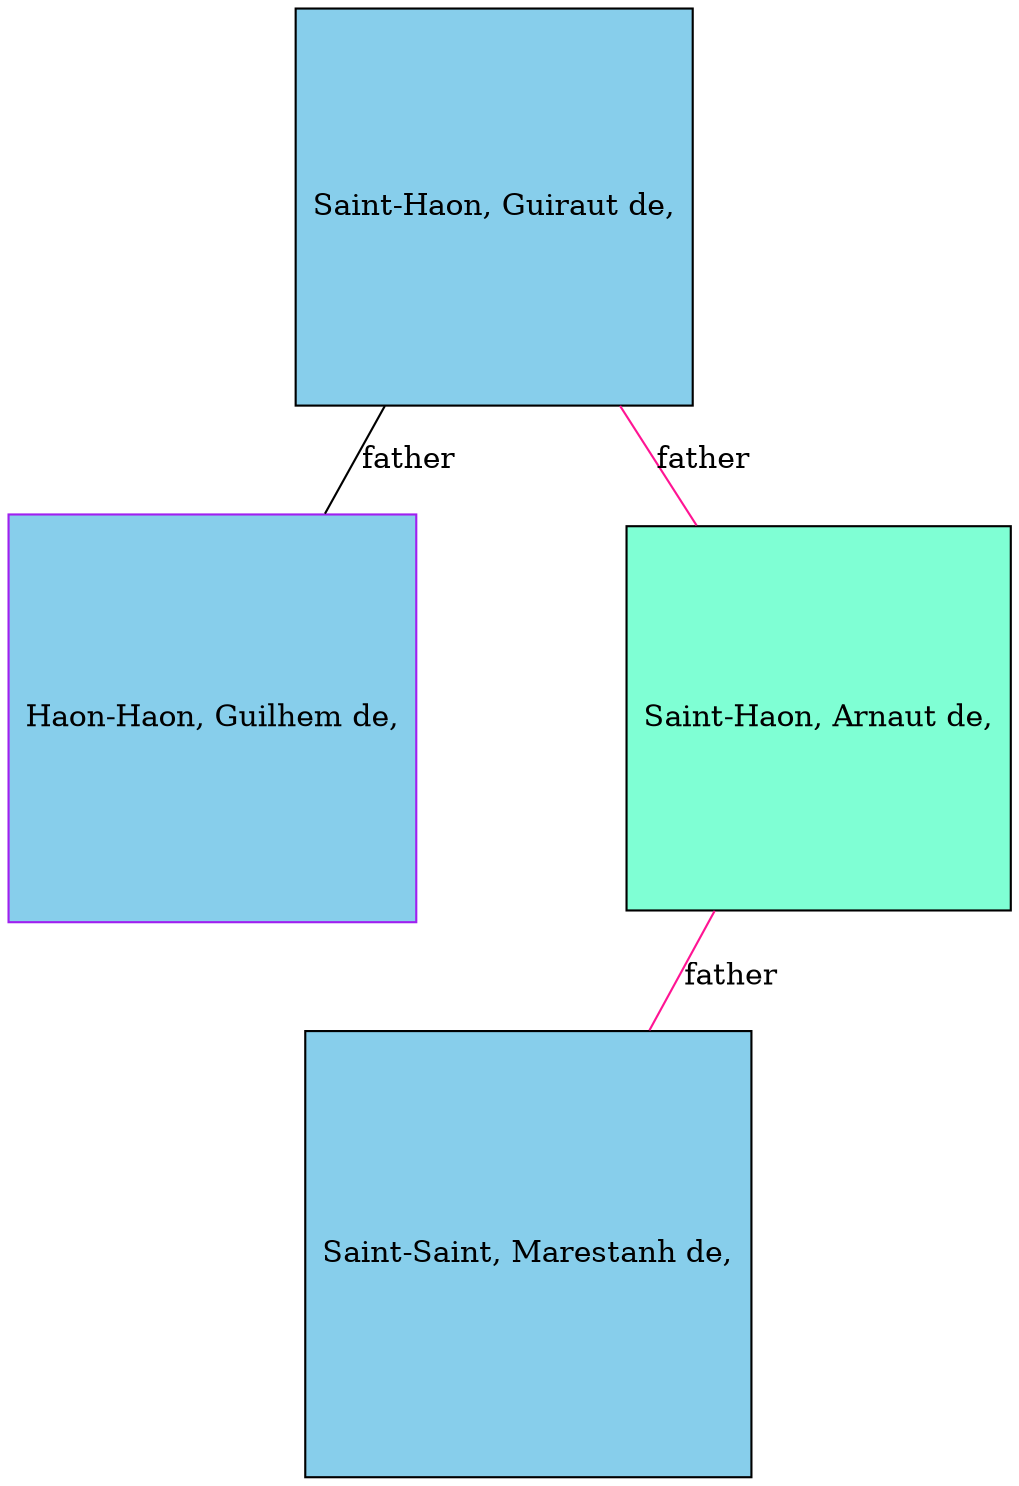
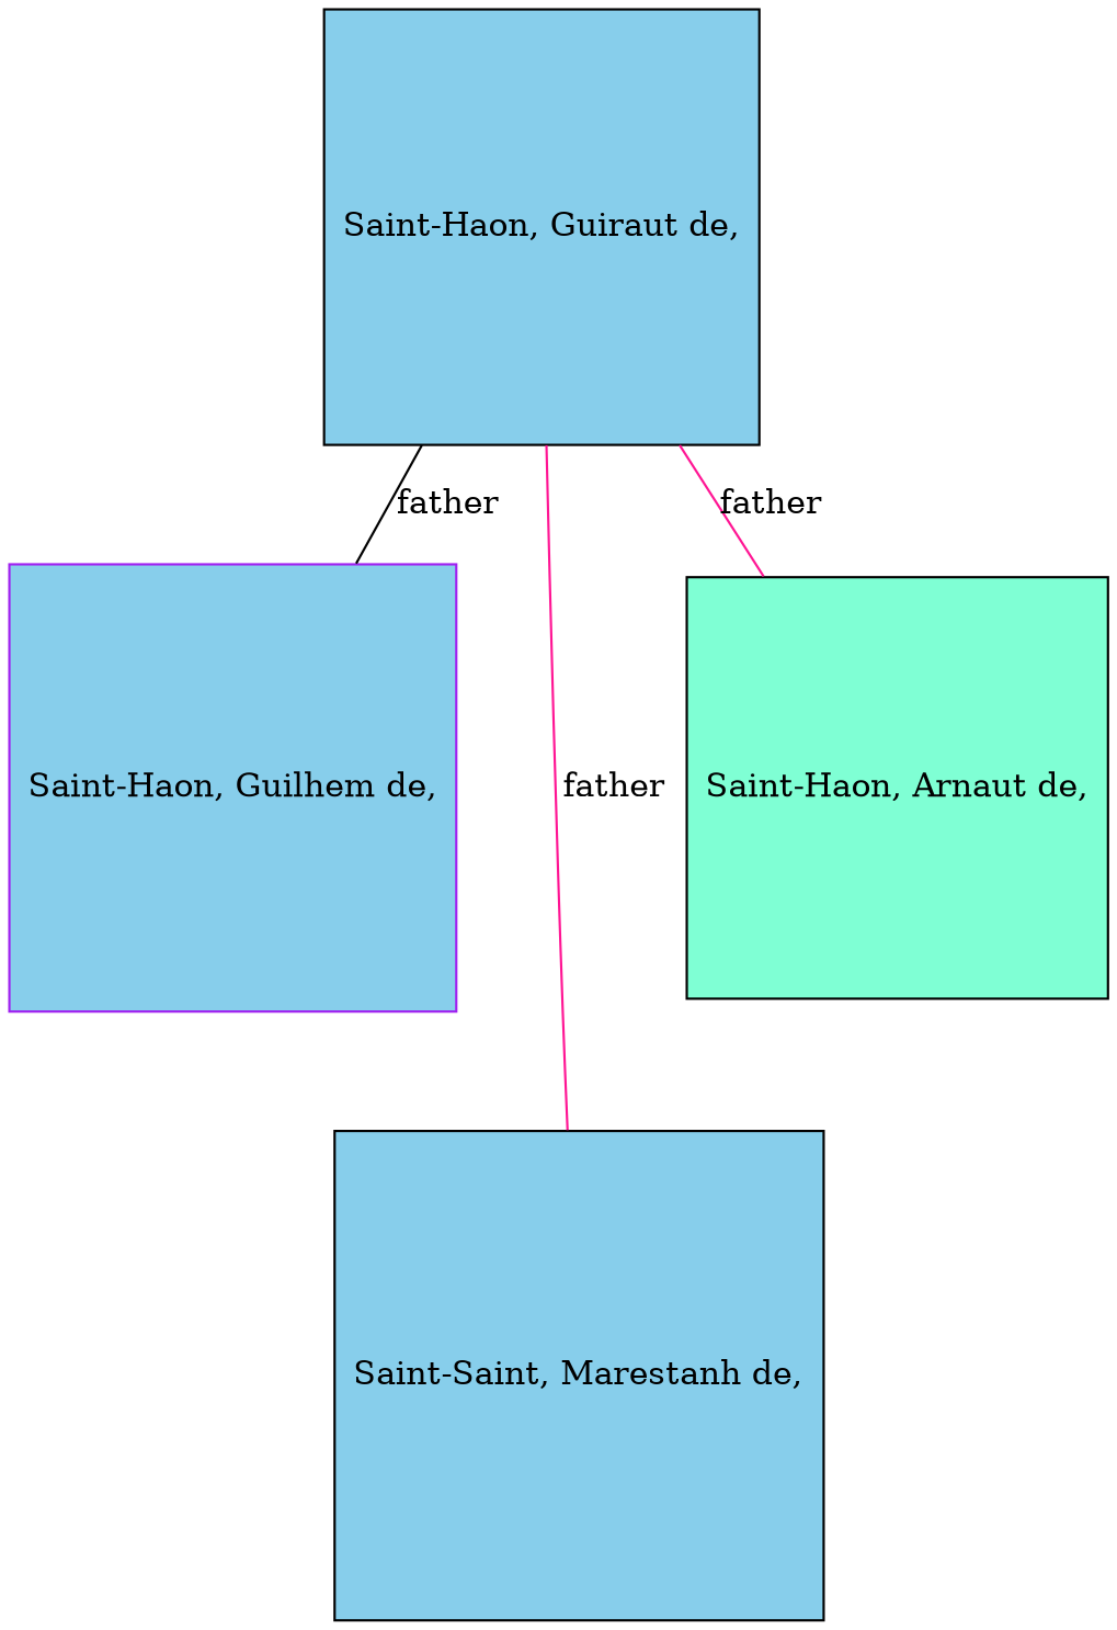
  digraph {
    node [color=black fillcolor=skyblue regular=1 shape=box style=filled]
    edge [arrowsize=0.0 color=deeppink dir=none]
    n1 [label="Saint-Haon, Guiraut de,"]
-   n2 [color=purple label="Haon-Haon, Guilhem de,"]
+   n2 [color=purple label="Saint-Haon, Guilhem de,"]
    n3 [label="Saint-Saint, Marestanh de,"]
    n4 [fillcolor=aquamarine label="Saint-Haon, Arnaut de,"]
    n1 -> n2 [color=black label=father]
-   n4 -> n3 [label=father]
+   n1 -> n3 [label=father]
    n1 -> n4 [label=father]
  }
